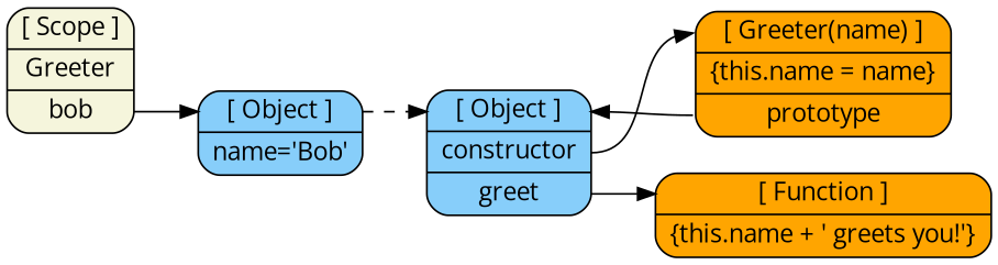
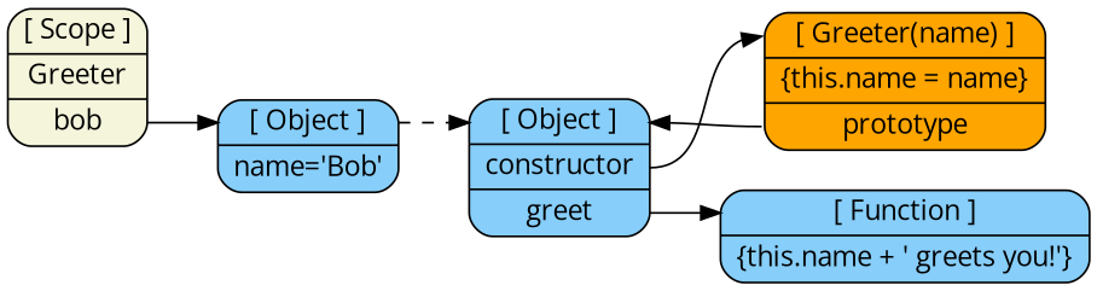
  digraph {
    fontname="Open Sans"
    rankdir=LR
    node [fillcolor=lightskyblue fontname="Open Sans" shape=Mrecord style=filled]
    edge [fontname="Open Sans" headport=__proto__]
    n1 [fillcolor=beige label="<__proto__>[ Scope ]|<Greeter>Greeter|<bob>bob"]
    n2 [label="<__proto__>[ Object ]|<name>name='Bob'"]
    n3 [label="<__proto__>[ Object ]|<constructor>constructor|<greet>greet"]
    n4 [fillcolor=orange label="<__proto__>[ Greeter(name) ]|\{this.name = name\}|<prototype>prototype"]
-   n5 [fillcolor=orange label="<__proto__>[ Function ]|\{this.name + ' greets you!'\}"]
+   n5 [label="<__proto__>[ Function ]|\{this.name + ' greets you!'\}"]
    n1 -> n2 [tailport=bob]
    n2 -> n3 [style=dashed tailport=__proto__]
    n3 -> n4 [tailport=constructor]
    n3 -> n5 [tailport=greet]
    n4 -> n3 [tailport=prototype]
  }
